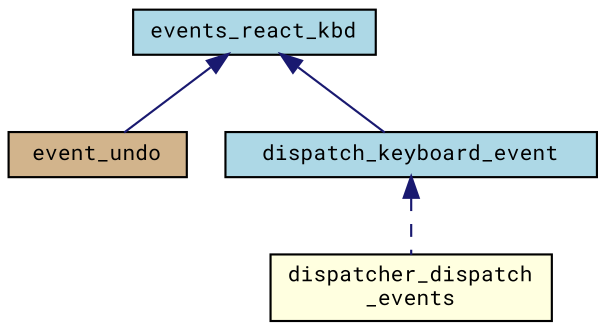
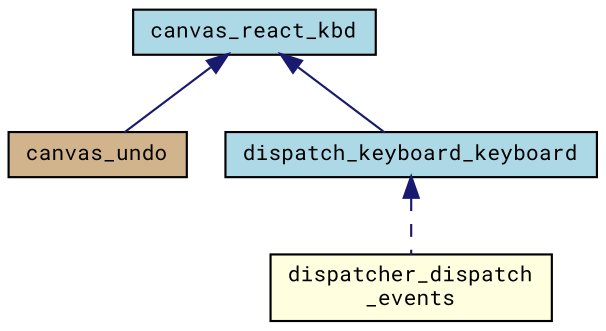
  digraph {
    fontname="Roboto Mono"
    rankdir=TB
    node [color=black fillcolor=lightblue fontname="Roboto Mono" fontsize=10 shape=record style=filled]
    edge [color=midnightblue dir=back fontname="Roboto Mono" fontsize=10 labelfontname=Helvetica labelfontsize=10 style=solid]
-   n1 [fillcolor=tan fontcolor=black height=0.2 label=event_undo width=0.4]
-   n2 [height=0.2 label=events_react_kbd width=0.4]
-   n3 [height=0.2 label=dispatch_keyboard_event width=0.4]
+   n1 [fillcolor=tan fontcolor=black height=0.2 label=canvas_undo width=0.4]
+   n2 [height=0.2 label=canvas_react_kbd width=0.4]
+   n3 [height=0.2 label=dispatch_keyboard_keyboard width=0.4]
    n4 [fillcolor=lightyellow height=0.2 label="dispatcher_dispatch\l_events" width=0.4]
    n2 -> n1
    n2 -> n3
    n3 -> n4 [style=dashed]
  }
